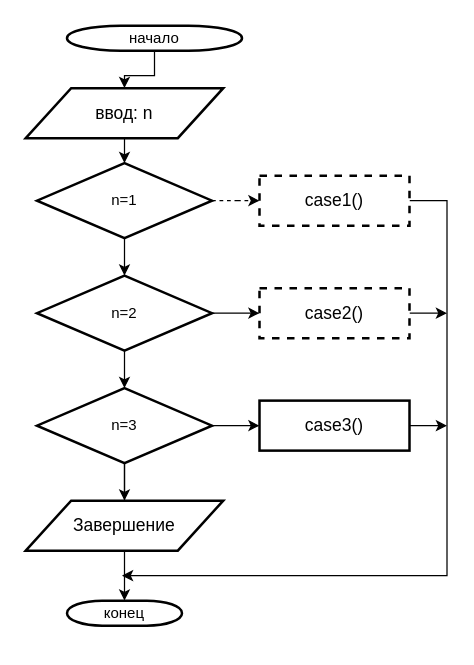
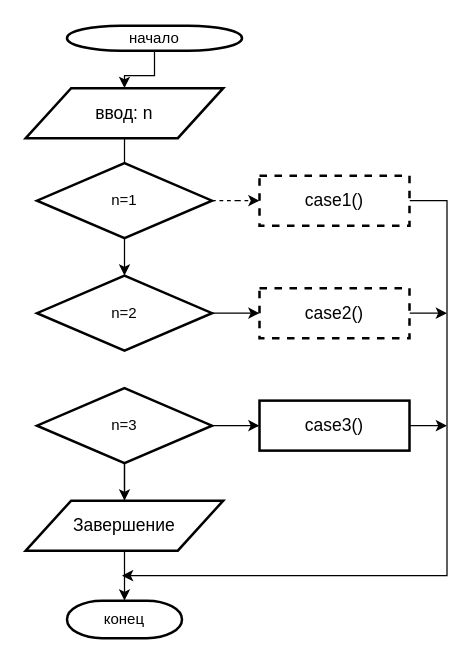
  <mxCell id="0" />
  <mxCell id="1" parent="0" />
  <mxCell id="2" style="edgeStyle=orthogonalEdgeStyle;rounded=0;orthogonalLoop=1;jettySize=auto;html=1;exitX=0.5;exitY=1;exitDx=0;exitDy=0;exitPerimeter=0;fontSize=14;" edge="1" parent="1" source="3" target="5"><mxGeometry relative="1" as="geometry" /></mxCell>
  <mxCell id="3" value="начало" style="strokeWidth=2;html=1;shape=mxgraph.flowchart.terminator;whiteSpace=wrap;" vertex="1" parent="1"><mxGeometry x="53" y="20" width="140" height="20" as="geometry" /></mxCell>
- <mxCell id="4" style="edgeStyle=orthogonalEdgeStyle;rounded=0;orthogonalLoop=1;jettySize=auto;html=1;exitX=0.5;exitY=1;exitDx=0;exitDy=0;entryX=0.5;entryY=0;entryDx=0;entryDy=0;entryPerimeter=0;fontSize=14;" edge="1" parent="1" source="5" target="8"><mxGeometry relative="1" as="geometry" /></mxCell>
+ <mxCell id="4" style="edgeStyle=orthogonalEdgeStyle;rounded=0;orthogonalLoop=1;jettySize=auto;html=1;exitX=0.5;exitY=1;exitDx=0;exitDy=0;entryX=0.5;entryY=0;entryDx=0;entryDy=0;entryPerimeter=0;fontSize=14;endArrow=none;" edge="1" parent="1" source="5" target="8"><mxGeometry relative="1" as="geometry" /></mxCell>
  <mxCell id="5" value="ввод: n" style="shape=parallelogram;html=1;strokeWidth=2;perimeter=parallelogramPerimeter;whiteSpace=wrap;rounded=0;arcSize=12;size=0.23;fontSize=14;" vertex="1" parent="1"><mxGeometry x="20" y="70" width="158" height="40" as="geometry" /></mxCell>
  <mxCell id="6" value="" style="edgeStyle=orthogonalEdgeStyle;rounded=0;orthogonalLoop=1;jettySize=auto;html=1;fontSize=14;dashed=1;" edge="1" parent="1" source="8" target="18"><mxGeometry relative="1" as="geometry" /></mxCell>
  <mxCell id="7" value="" style="edgeStyle=orthogonalEdgeStyle;rounded=0;orthogonalLoop=1;jettySize=auto;html=1;fontSize=14;" edge="1" parent="1" source="8" target="11"><mxGeometry relative="1" as="geometry" /></mxCell>
  <mxCell id="8" value="n=1" style="strokeWidth=2;html=1;shape=mxgraph.flowchart.decision;whiteSpace=wrap;rounded=0;" vertex="1" parent="1"><mxGeometry x="29" y="130" width="140" height="60" as="geometry" /></mxCell>
  <mxCell id="9" value="" style="edgeStyle=orthogonalEdgeStyle;rounded=0;orthogonalLoop=1;jettySize=auto;html=1;fontSize=14;" edge="1" parent="1" source="11" target="20"><mxGeometry relative="1" as="geometry" /></mxCell>
- <mxCell id="10" value="" style="edgeStyle=orthogonalEdgeStyle;rounded=0;orthogonalLoop=1;jettySize=auto;html=1;fontSize=14;" edge="1" parent="1" source="11" target="15"><mxGeometry relative="1" as="geometry" /></mxCell>
  <mxCell id="11" value="n=2" style="strokeWidth=2;html=1;shape=mxgraph.flowchart.decision;whiteSpace=wrap;rounded=0;" vertex="1" parent="1"><mxGeometry x="29" y="220" width="140" height="60" as="geometry" /></mxCell>
  <mxCell id="12" value="" style="edgeStyle=orthogonalEdgeStyle;rounded=0;orthogonalLoop=1;jettySize=auto;html=1;fontSize=14;" edge="1" parent="1" source="15" target="22"><mxGeometry relative="1" as="geometry" /></mxCell>
  <mxCell id="13" value="" style="edgeStyle=orthogonalEdgeStyle;rounded=0;orthogonalLoop=1;jettySize=auto;html=1;fontSize=14;startArrow=none;" edge="1" parent="1" source="23" target="16"><mxGeometry relative="1" as="geometry" /></mxCell>
  <mxCell id="14" style="edgeStyle=orthogonalEdgeStyle;rounded=0;orthogonalLoop=1;jettySize=auto;html=1;exitX=0.5;exitY=1;exitDx=0;exitDy=0;exitPerimeter=0;entryX=0.5;entryY=0;entryDx=0;entryDy=0;fontSize=14;" edge="1" parent="1" source="15" target="23"><mxGeometry relative="1" as="geometry" /></mxCell>
  <mxCell id="15" value="n=3" style="strokeWidth=2;html=1;shape=mxgraph.flowchart.decision;whiteSpace=wrap;rounded=0;" vertex="1" parent="1"><mxGeometry x="29" y="310" width="140" height="60" as="geometry" /></mxCell>
- <mxCell id="16" value="конец" style="strokeWidth=2;html=1;shape=mxgraph.flowchart.terminator;whiteSpace=wrap;" vertex="1" parent="1"><mxGeometry x="53" y="480" width="92" height="20" as="geometry" /></mxCell>
+ <mxCell id="16" value="конец" style="strokeWidth=2;html=1;shape=mxgraph.flowchart.terminator;whiteSpace=wrap;" vertex="1" parent="1"><mxGeometry x="53" y="480" width="92" height="30" as="geometry" /></mxCell>
  <mxCell id="17" style="edgeStyle=orthogonalEdgeStyle;rounded=0;orthogonalLoop=1;jettySize=auto;html=1;exitX=1;exitY=0.5;exitDx=0;exitDy=0;fontSize=14;" edge="1" parent="1" source="18"><mxGeometry relative="1" as="geometry"><mxPoint x="97" y="460" as="targetPoint" /><Array as="points"><mxPoint x="357" y="160" /><mxPoint x="357" y="460" /></Array></mxGeometry></mxCell>
  <mxCell id="18" value="case1()" style="rounded=0;whiteSpace=wrap;html=1;absoluteArcSize=1;arcSize=14;strokeWidth=2;fontSize=14;dashed=1;" vertex="1" parent="1"><mxGeometry x="207" y="140" width="120" height="40" as="geometry" /></mxCell>
  <mxCell id="19" style="edgeStyle=orthogonalEdgeStyle;rounded=0;orthogonalLoop=1;jettySize=auto;html=1;exitX=1;exitY=0.5;exitDx=0;exitDy=0;fontSize=14;" edge="1" parent="1" source="20"><mxGeometry relative="1" as="geometry"><mxPoint x="357" y="250" as="targetPoint" /></mxGeometry></mxCell>
  <mxCell id="20" value="case2()" style="rounded=0;whiteSpace=wrap;html=1;absoluteArcSize=1;arcSize=14;strokeWidth=2;fontSize=14;dashed=1;" vertex="1" parent="1"><mxGeometry x="207" y="230" width="120" height="40" as="geometry" /></mxCell>
  <mxCell id="21" style="edgeStyle=orthogonalEdgeStyle;rounded=0;orthogonalLoop=1;jettySize=auto;html=1;exitX=1;exitY=0.5;exitDx=0;exitDy=0;fontSize=14;" edge="1" parent="1" source="22"><mxGeometry relative="1" as="geometry"><mxPoint x="357" y="340" as="targetPoint" /></mxGeometry></mxCell>
  <mxCell id="22" value="case3()" style="rounded=0;whiteSpace=wrap;html=1;absoluteArcSize=1;arcSize=14;strokeWidth=2;fontSize=14;" vertex="1" parent="1"><mxGeometry x="207" y="320" width="120" height="40" as="geometry" /></mxCell>
  <mxCell id="23" value="Завершение" style="shape=parallelogram;html=1;strokeWidth=2;perimeter=parallelogramPerimeter;whiteSpace=wrap;rounded=0;arcSize=12;size=0.23;fontSize=14;" vertex="1" parent="1"><mxGeometry x="20" y="400" width="158" height="40" as="geometry" /></mxCell>
  <mxCell id="24" value="" style="edgeStyle=orthogonalEdgeStyle;rounded=0;orthogonalLoop=1;jettySize=auto;html=1;fontSize=14;endArrow=none;" edge="1" parent="1" source="15" target="23"><mxGeometry relative="1" as="geometry"><mxPoint x="99" y="370" as="sourcePoint" /><mxPoint x="99" y="460" as="targetPoint" /></mxGeometry></mxCell>
